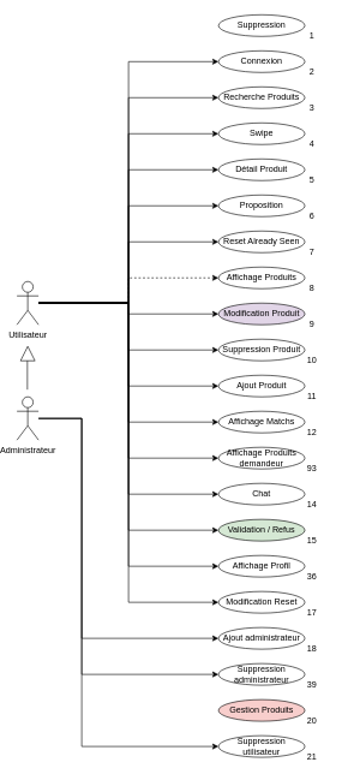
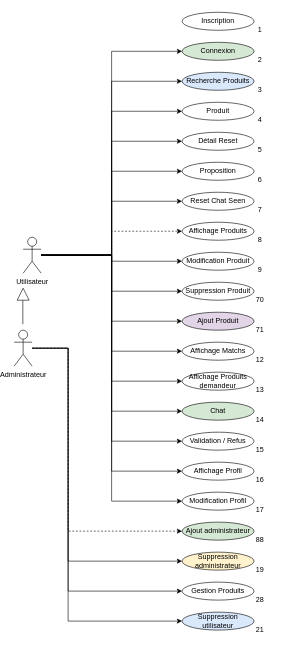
  <mxCell id="0" />
  <mxCell id="1" parent="0" />
  <mxCell id="2" style="edgeStyle=orthogonalEdgeStyle;rounded=0;orthogonalLoop=1;jettySize=auto;html=1;entryX=0;entryY=0.5;entryDx=0;entryDy=0;" edge="1" parent="1" source="18" target="20"><mxGeometry relative="1" as="geometry" /></mxCell>
  <mxCell id="3" style="edgeStyle=orthogonalEdgeStyle;rounded=0;orthogonalLoop=1;jettySize=auto;html=1;entryX=0;entryY=0.5;entryDx=0;entryDy=0;" edge="1" parent="1" source="18" target="21"><mxGeometry relative="1" as="geometry" /></mxCell>
  <mxCell id="4" style="edgeStyle=orthogonalEdgeStyle;rounded=0;orthogonalLoop=1;jettySize=auto;html=1;entryX=0;entryY=0.5;entryDx=0;entryDy=0;" edge="1" parent="1" source="18" target="28"><mxGeometry relative="1" as="geometry" /></mxCell>
  <mxCell id="5" style="edgeStyle=orthogonalEdgeStyle;rounded=0;orthogonalLoop=1;jettySize=auto;html=1;entryX=0;entryY=0.5;entryDx=0;entryDy=0;" edge="1" parent="1" source="18" target="29"><mxGeometry relative="1" as="geometry" /></mxCell>
  <mxCell id="6" style="edgeStyle=orthogonalEdgeStyle;rounded=0;orthogonalLoop=1;jettySize=auto;html=1;entryX=0;entryY=0.5;entryDx=0;entryDy=0;" edge="1" parent="1" source="18" target="30"><mxGeometry relative="1" as="geometry" /></mxCell>
  <mxCell id="7" style="edgeStyle=orthogonalEdgeStyle;rounded=0;orthogonalLoop=1;jettySize=auto;html=1;entryX=0;entryY=0.5;entryDx=0;entryDy=0;" edge="1" parent="1" source="18" target="31"><mxGeometry relative="1" as="geometry" /></mxCell>
  <mxCell id="8" style="edgeStyle=orthogonalEdgeStyle;rounded=0;orthogonalLoop=1;jettySize=auto;html=1;entryX=0;entryY=0.5;entryDx=0;entryDy=0;dashed=1;" edge="1" parent="1" source="18" target="25"><mxGeometry relative="1" as="geometry" /></mxCell>
  <mxCell id="9" style="edgeStyle=orthogonalEdgeStyle;rounded=0;orthogonalLoop=1;jettySize=auto;html=1;entryX=0;entryY=0.5;entryDx=0;entryDy=0;" edge="1" parent="1" source="18" target="23"><mxGeometry relative="1" as="geometry" /></mxCell>
  <mxCell id="10" style="edgeStyle=orthogonalEdgeStyle;rounded=0;orthogonalLoop=1;jettySize=auto;html=1;entryX=0;entryY=0.5;entryDx=0;entryDy=0;" edge="1" parent="1" source="18" target="24"><mxGeometry relative="1" as="geometry" /></mxCell>
  <mxCell id="11" style="edgeStyle=orthogonalEdgeStyle;rounded=0;orthogonalLoop=1;jettySize=auto;html=1;entryX=0;entryY=0.5;entryDx=0;entryDy=0;" edge="1" parent="1" source="18" target="22"><mxGeometry relative="1" as="geometry" /></mxCell>
  <mxCell id="12" style="edgeStyle=orthogonalEdgeStyle;rounded=0;orthogonalLoop=1;jettySize=auto;html=1;entryX=0;entryY=0.5;entryDx=0;entryDy=0;" edge="1" parent="1" source="18" target="32"><mxGeometry relative="1" as="geometry" /></mxCell>
  <mxCell id="13" style="edgeStyle=orthogonalEdgeStyle;rounded=0;orthogonalLoop=1;jettySize=auto;html=1;entryX=0;entryY=0.5;entryDx=0;entryDy=0;" edge="1" parent="1" source="18" target="33"><mxGeometry relative="1" as="geometry" /></mxCell>
  <mxCell id="14" style="edgeStyle=orthogonalEdgeStyle;rounded=0;orthogonalLoop=1;jettySize=auto;html=1;entryX=0;entryY=0.5;entryDx=0;entryDy=0;" edge="1" parent="1" source="18" target="34"><mxGeometry relative="1" as="geometry" /></mxCell>
  <mxCell id="15" style="edgeStyle=orthogonalEdgeStyle;rounded=0;orthogonalLoop=1;jettySize=auto;html=1;entryX=0;entryY=0.5;entryDx=0;entryDy=0;" edge="1" parent="1" source="18" target="35"><mxGeometry relative="1" as="geometry" /></mxCell>
  <mxCell id="16" style="edgeStyle=orthogonalEdgeStyle;rounded=0;orthogonalLoop=1;jettySize=auto;html=1;entryX=0;entryY=0.5;entryDx=0;entryDy=0;" edge="1" parent="1" source="18" target="26"><mxGeometry relative="1" as="geometry" /></mxCell>
  <mxCell id="17" style="edgeStyle=orthogonalEdgeStyle;rounded=0;orthogonalLoop=1;jettySize=auto;html=1;entryX=0;entryY=0.5;entryDx=0;entryDy=0;" edge="1" parent="1" source="18" target="27"><mxGeometry relative="1" as="geometry" /></mxCell>
- <mxCell id="18" value="Utilisateur" style="shape=umlActor;verticalLabelPosition=bottom;verticalAlign=top;html=1;outlineConnect=0;" parent="1" vertex="1"><mxGeometry x="20" y="390" width="30" height="60" as="geometry" /></mxCell>
- <mxCell id="19" value="Suppression" style="ellipse;whiteSpace=wrap;html=1;" vertex="1" parent="1"><mxGeometry x="300" y="20" width="120" height="30" as="geometry" /></mxCell>
- <mxCell id="20" value="Connexion" style="ellipse;whiteSpace=wrap;html=1;" vertex="1" parent="1"><mxGeometry x="300" y="70" width="120" height="30" as="geometry" /></mxCell>
- <mxCell id="21" value="Recherche Produits" style="ellipse;whiteSpace=wrap;html=1;" vertex="1" parent="1"><mxGeometry x="300" y="120" width="120" height="30" as="geometry" /></mxCell>
- <mxCell id="22" value="Ajout Produit" style="ellipse;whiteSpace=wrap;html=1;" vertex="1" parent="1"><mxGeometry x="300" y="520" width="120" height="30" as="geometry" /></mxCell>
- <mxCell id="23" value="Modification Produit" style="ellipse;whiteSpace=wrap;html=1;fillColor=#e1d5e7;" vertex="1" parent="1"><mxGeometry x="300" y="420" width="120" height="30" as="geometry" /></mxCell>
+ <mxCell id="18" value="Utilisateur" style="shape=umlActor;verticalLabelPosition=bottom;verticalAlign=top;html=1;outlineConnect=0;" parent="1" vertex="1"><mxGeometry x="35" y="395" width="30" height="60" as="geometry" /></mxCell>
+ <mxCell id="19" value="Inscription" style="ellipse;whiteSpace=wrap;html=1;" vertex="1" parent="1"><mxGeometry x="300" y="20" width="120" height="30" as="geometry" /></mxCell>
+ <mxCell id="20" value="Connexion" style="ellipse;whiteSpace=wrap;html=1;fillColor=#d5e8d4;" vertex="1" parent="1"><mxGeometry x="300" y="70" width="120" height="30" as="geometry" /></mxCell>
+ <mxCell id="21" value="Recherche Produits" style="ellipse;whiteSpace=wrap;html=1;fillColor=#dae8fc;" vertex="1" parent="1"><mxGeometry x="300" y="120" width="120" height="30" as="geometry" /></mxCell>
+ <mxCell id="22" value="Ajout Produit" style="ellipse;whiteSpace=wrap;html=1;fillColor=#e1d5e7;" vertex="1" parent="1"><mxGeometry x="300" y="520" width="120" height="30" as="geometry" /></mxCell>
+ <mxCell id="23" value="Modification Produit" style="ellipse;whiteSpace=wrap;html=1;" vertex="1" parent="1"><mxGeometry x="300" y="420" width="120" height="30" as="geometry" /></mxCell>
  <mxCell id="24" value="Suppression Produit" style="ellipse;whiteSpace=wrap;html=1;" vertex="1" parent="1"><mxGeometry x="300" y="470" width="120" height="30" as="geometry" /></mxCell>
  <mxCell id="25" value="Affichage Produits" style="ellipse;whiteSpace=wrap;html=1;" vertex="1" parent="1"><mxGeometry x="300" y="370" width="120" height="30" as="geometry" /></mxCell>
  <mxCell id="26" value="Affichage Profil" style="ellipse;whiteSpace=wrap;html=1;" vertex="1" parent="1"><mxGeometry x="300" y="770" width="120" height="30" as="geometry" /></mxCell>
- <mxCell id="27" value="Modification Reset" style="ellipse;whiteSpace=wrap;html=1;" vertex="1" parent="1"><mxGeometry x="300" y="820" width="120" height="30" as="geometry" /></mxCell>
- <mxCell id="28" value="Swipe" style="ellipse;whiteSpace=wrap;html=1;" vertex="1" parent="1"><mxGeometry x="300" y="170" width="120" height="30" as="geometry" /></mxCell>
- <mxCell id="29" value="Détail Produit" style="ellipse;whiteSpace=wrap;html=1;" vertex="1" parent="1"><mxGeometry x="300" y="220" width="120" height="30" as="geometry" /></mxCell>
+ <mxCell id="27" value="Modification Profil" style="ellipse;whiteSpace=wrap;html=1;" vertex="1" parent="1"><mxGeometry x="300" y="820" width="120" height="30" as="geometry" /></mxCell>
+ <mxCell id="28" value="Produit" style="ellipse;whiteSpace=wrap;html=1;" vertex="1" parent="1"><mxGeometry x="300" y="170" width="120" height="30" as="geometry" /></mxCell>
+ <mxCell id="29" value="Détail Reset" style="ellipse;whiteSpace=wrap;html=1;" vertex="1" parent="1"><mxGeometry x="300" y="220" width="120" height="30" as="geometry" /></mxCell>
  <mxCell id="30" value="Proposition" style="ellipse;whiteSpace=wrap;html=1;" vertex="1" parent="1"><mxGeometry x="300" y="270" width="120" height="30" as="geometry" /></mxCell>
- <mxCell id="31" value="Reset Already Seen" style="ellipse;whiteSpace=wrap;html=1;" vertex="1" parent="1"><mxGeometry x="300" y="320" width="120" height="30" as="geometry" /></mxCell>
+ <mxCell id="31" value="Reset Chat Seen" style="ellipse;whiteSpace=wrap;html=1;" vertex="1" parent="1"><mxGeometry x="300" y="320" width="120" height="30" as="geometry" /></mxCell>
  <mxCell id="32" value="Affichage Matchs" style="ellipse;whiteSpace=wrap;html=1;" vertex="1" parent="1"><mxGeometry x="300" y="570" width="120" height="30" as="geometry" /></mxCell>
  <mxCell id="33" value="Affichage Produits demandeur" style="ellipse;whiteSpace=wrap;html=1;" vertex="1" parent="1"><mxGeometry x="300" y="620" width="120" height="30" as="geometry" /></mxCell>
- <mxCell id="34" value="Chat" style="ellipse;whiteSpace=wrap;html=1;" vertex="1" parent="1"><mxGeometry x="300" y="670" width="120" height="30" as="geometry" /></mxCell>
- <mxCell id="35" value="Validation / Refus" style="ellipse;whiteSpace=wrap;html=1;fillColor=#d5e8d4;" vertex="1" parent="1"><mxGeometry x="300" y="720" width="120" height="30" as="geometry" /></mxCell>
- <mxCell id="36" value="Ajout administrateur" style="ellipse;whiteSpace=wrap;html=1;" vertex="1" parent="1"><mxGeometry x="300" y="870" width="120" height="30" as="geometry" /></mxCell>
- <mxCell id="37" value="Suppression administrateur" style="ellipse;whiteSpace=wrap;html=1;" vertex="1" parent="1"><mxGeometry x="300" y="920" width="120" height="30" as="geometry" /></mxCell>
- <mxCell id="38" value="Gestion Produits" style="ellipse;whiteSpace=wrap;html=1;fillColor=#f8cecc;" vertex="1" parent="1"><mxGeometry x="300" y="970" width="120" height="30" as="geometry" /></mxCell>
- <mxCell id="39" value="Suppression utilisateur" style="ellipse;whiteSpace=wrap;html=1;" vertex="1" parent="1"><mxGeometry x="300" y="1020" width="120" height="30" as="geometry" /></mxCell>
+ <mxCell id="34" value="Chat" style="ellipse;whiteSpace=wrap;html=1;fillColor=#d5e8d4;" vertex="1" parent="1"><mxGeometry x="300" y="670" width="120" height="30" as="geometry" /></mxCell>
+ <mxCell id="35" value="Validation / Refus" style="ellipse;whiteSpace=wrap;html=1;" vertex="1" parent="1"><mxGeometry x="300" y="720" width="120" height="30" as="geometry" /></mxCell>
+ <mxCell id="36" value="Ajout administrateur" style="ellipse;whiteSpace=wrap;html=1;fillColor=#d5e8d4;" vertex="1" parent="1"><mxGeometry x="300" y="870" width="120" height="30" as="geometry" /></mxCell>
+ <mxCell id="37" value="Suppression administrateur" style="ellipse;whiteSpace=wrap;html=1;fillColor=#fff2cc;" vertex="1" parent="1"><mxGeometry x="300" y="920" width="120" height="30" as="geometry" /></mxCell>
+ <mxCell id="38" value="Gestion Produits" style="ellipse;whiteSpace=wrap;html=1;" vertex="1" parent="1"><mxGeometry x="300" y="970" width="120" height="30" as="geometry" /></mxCell>
+ <mxCell id="39" value="Suppression utilisateur" style="ellipse;whiteSpace=wrap;html=1;fillColor=#dae8fc;" vertex="1" parent="1"><mxGeometry x="300" y="1020" width="120" height="30" as="geometry" /></mxCell>
  <mxCell id="40" style="edgeStyle=orthogonalEdgeStyle;rounded=0;orthogonalLoop=1;jettySize=auto;html=1;" edge="1" parent="1"><mxGeometry relative="1" as="geometry"><mxPoint x="34.5" y="540" as="sourcePoint" /><mxPoint x="34.5" y="490" as="targetPoint" /></mxGeometry></mxCell>
- <mxCell id="41" style="edgeStyle=orthogonalEdgeStyle;rounded=0;orthogonalLoop=1;jettySize=auto;html=1;entryX=0;entryY=0.5;entryDx=0;entryDy=0;" edge="1" parent="1" source="45" target="36"><mxGeometry relative="1" as="geometry"><Array as="points"><mxPoint x="110" y="580" /><mxPoint x="110" y="885" /></Array></mxGeometry></mxCell>
+ <mxCell id="41" style="edgeStyle=orthogonalEdgeStyle;rounded=0;orthogonalLoop=1;jettySize=auto;html=1;entryX=0;entryY=0.5;entryDx=0;entryDy=0;dashed=1;" edge="1" parent="1" source="45" target="36"><mxGeometry relative="1" as="geometry"><Array as="points"><mxPoint x="110" y="580" /><mxPoint x="110" y="885" /></Array></mxGeometry></mxCell>
  <mxCell id="42" style="edgeStyle=orthogonalEdgeStyle;rounded=0;orthogonalLoop=1;jettySize=auto;html=1;entryX=0;entryY=0.5;entryDx=0;entryDy=0;" edge="1" parent="1" source="45" target="37"><mxGeometry relative="1" as="geometry"><Array as="points"><mxPoint x="110" y="580" /><mxPoint x="110" y="935" /></Array></mxGeometry></mxCell>
+ <mxCell id="43" style="edgeStyle=orthogonalEdgeStyle;rounded=0;orthogonalLoop=1;jettySize=auto;html=1;entryX=0;entryY=0.5;entryDx=0;entryDy=0;" edge="1" parent="1" source="45" target="38"><mxGeometry relative="1" as="geometry"><Array as="points"><mxPoint x="110" y="580" /><mxPoint x="110" y="985" /></Array></mxGeometry></mxCell>
  <mxCell id="44" style="edgeStyle=orthogonalEdgeStyle;rounded=0;orthogonalLoop=1;jettySize=auto;html=1;entryX=0;entryY=0.5;entryDx=0;entryDy=0;" edge="1" parent="1" source="45" target="39"><mxGeometry relative="1" as="geometry"><Array as="points"><mxPoint x="110" y="580" /><mxPoint x="110" y="1035" /></Array></mxGeometry></mxCell>
  <mxCell id="45" value="Administrateur" style="shape=umlActor;verticalLabelPosition=bottom;verticalAlign=top;html=1;outlineConnect=0;" vertex="1" parent="1"><mxGeometry x="20" y="550" width="30" height="60" as="geometry" /></mxCell>
  <mxCell id="46" value="" style="triangle;whiteSpace=wrap;html=1;rotation=-90;" vertex="1" parent="1"><mxGeometry x="25" y="480" width="20" height="20" as="geometry" /></mxCell>
  <mxCell id="47" value="1" style="text;html=1;strokeColor=none;fillColor=none;align=center;verticalAlign=middle;whiteSpace=wrap;rounded=0;" vertex="1" parent="1"><mxGeometry x="410" y="40" width="40" height="20" as="geometry" /></mxCell>
  <mxCell id="48" value="2" style="text;html=1;strokeColor=none;fillColor=none;align=center;verticalAlign=middle;whiteSpace=wrap;rounded=0;" vertex="1" parent="1"><mxGeometry x="410" y="90" width="40" height="20" as="geometry" /></mxCell>
  <mxCell id="49" value="3" style="text;html=1;strokeColor=none;fillColor=none;align=center;verticalAlign=middle;whiteSpace=wrap;rounded=0;" vertex="1" parent="1"><mxGeometry x="410" y="140" width="40" height="20" as="geometry" /></mxCell>
  <mxCell id="50" value="4" style="text;html=1;strokeColor=none;fillColor=none;align=center;verticalAlign=middle;whiteSpace=wrap;rounded=0;" vertex="1" parent="1"><mxGeometry x="410" y="190" width="40" height="20" as="geometry" /></mxCell>
  <mxCell id="51" value="5" style="text;html=1;strokeColor=none;fillColor=none;align=center;verticalAlign=middle;whiteSpace=wrap;rounded=0;" vertex="1" parent="1"><mxGeometry x="410" y="240" width="40" height="20" as="geometry" /></mxCell>
  <mxCell id="52" value="6" style="text;html=1;strokeColor=none;fillColor=none;align=center;verticalAlign=middle;whiteSpace=wrap;rounded=0;" vertex="1" parent="1"><mxGeometry x="410" y="290" width="40" height="20" as="geometry" /></mxCell>
  <mxCell id="53" value="7" style="text;html=1;strokeColor=none;fillColor=none;align=center;verticalAlign=middle;whiteSpace=wrap;rounded=0;" vertex="1" parent="1"><mxGeometry x="410" y="340" width="40" height="20" as="geometry" /></mxCell>
  <mxCell id="54" value="8" style="text;html=1;strokeColor=none;fillColor=none;align=center;verticalAlign=middle;whiteSpace=wrap;rounded=0;" vertex="1" parent="1"><mxGeometry x="410" y="390" width="40" height="20" as="geometry" /></mxCell>
  <mxCell id="55" value="9" style="text;html=1;strokeColor=none;fillColor=none;align=center;verticalAlign=middle;whiteSpace=wrap;rounded=0;" vertex="1" parent="1"><mxGeometry x="410" y="440" width="40" height="20" as="geometry" /></mxCell>
- <mxCell id="56" value="10" style="text;html=1;strokeColor=none;fillColor=none;align=center;verticalAlign=middle;whiteSpace=wrap;rounded=0;" vertex="1" parent="1"><mxGeometry x="410" y="490" width="40" height="20" as="geometry" /></mxCell>
- <mxCell id="57" value="11" style="text;html=1;strokeColor=none;fillColor=none;align=center;verticalAlign=middle;whiteSpace=wrap;rounded=0;" vertex="1" parent="1"><mxGeometry x="410" y="540" width="40" height="20" as="geometry" /></mxCell>
+ <mxCell id="56" value="70" style="text;html=1;strokeColor=none;fillColor=none;align=center;verticalAlign=middle;whiteSpace=wrap;rounded=0;" vertex="1" parent="1"><mxGeometry x="410" y="490" width="40" height="20" as="geometry" /></mxCell>
+ <mxCell id="57" value="71" style="text;html=1;strokeColor=none;fillColor=none;align=center;verticalAlign=middle;whiteSpace=wrap;rounded=0;" vertex="1" parent="1"><mxGeometry x="410" y="540" width="40" height="20" as="geometry" /></mxCell>
  <mxCell id="58" value="12" style="text;html=1;strokeColor=none;fillColor=none;align=center;verticalAlign=middle;whiteSpace=wrap;rounded=0;" vertex="1" parent="1"><mxGeometry x="410" y="590" width="40" height="20" as="geometry" /></mxCell>
- <mxCell id="59" value="93" style="text;html=1;strokeColor=none;fillColor=none;align=center;verticalAlign=middle;whiteSpace=wrap;rounded=0;" vertex="1" parent="1"><mxGeometry x="410" y="640" width="40" height="20" as="geometry" /></mxCell>
+ <mxCell id="59" value="13" style="text;html=1;strokeColor=none;fillColor=none;align=center;verticalAlign=middle;whiteSpace=wrap;rounded=0;" vertex="1" parent="1"><mxGeometry x="410" y="640" width="40" height="20" as="geometry" /></mxCell>
  <mxCell id="60" value="14" style="text;html=1;strokeColor=none;fillColor=none;align=center;verticalAlign=middle;whiteSpace=wrap;rounded=0;" vertex="1" parent="1"><mxGeometry x="410" y="690" width="40" height="20" as="geometry" /></mxCell>
  <mxCell id="61" value="15" style="text;html=1;strokeColor=none;fillColor=none;align=center;verticalAlign=middle;whiteSpace=wrap;rounded=0;" vertex="1" parent="1"><mxGeometry x="410" y="740" width="40" height="20" as="geometry" /></mxCell>
- <mxCell id="62" value="36" style="text;html=1;strokeColor=none;fillColor=none;align=center;verticalAlign=middle;whiteSpace=wrap;rounded=0;" vertex="1" parent="1"><mxGeometry x="410" y="790" width="40" height="20" as="geometry" /></mxCell>
+ <mxCell id="62" value="16" style="text;html=1;strokeColor=none;fillColor=none;align=center;verticalAlign=middle;whiteSpace=wrap;rounded=0;" vertex="1" parent="1"><mxGeometry x="410" y="790" width="40" height="20" as="geometry" /></mxCell>
  <mxCell id="63" value="17" style="text;html=1;strokeColor=none;fillColor=none;align=center;verticalAlign=middle;whiteSpace=wrap;rounded=0;" vertex="1" parent="1"><mxGeometry x="410" y="840" width="40" height="20" as="geometry" /></mxCell>
- <mxCell id="64" value="18" style="text;html=1;strokeColor=none;fillColor=none;align=center;verticalAlign=middle;whiteSpace=wrap;rounded=0;" vertex="1" parent="1"><mxGeometry x="410" y="890" width="40" height="20" as="geometry" /></mxCell>
- <mxCell id="65" value="39" style="text;html=1;strokeColor=none;fillColor=none;align=center;verticalAlign=middle;whiteSpace=wrap;rounded=0;" vertex="1" parent="1"><mxGeometry x="410" y="940" width="40" height="20" as="geometry" /></mxCell>
- <mxCell id="66" value="20" style="text;html=1;strokeColor=none;fillColor=none;align=center;verticalAlign=middle;whiteSpace=wrap;rounded=0;" vertex="1" parent="1"><mxGeometry x="410" y="990" width="40" height="20" as="geometry" /></mxCell>
+ <mxCell id="64" value="88" style="text;html=1;strokeColor=none;fillColor=none;align=center;verticalAlign=middle;whiteSpace=wrap;rounded=0;" vertex="1" parent="1"><mxGeometry x="410" y="890" width="40" height="20" as="geometry" /></mxCell>
+ <mxCell id="65" value="19" style="text;html=1;strokeColor=none;fillColor=none;align=center;verticalAlign=middle;whiteSpace=wrap;rounded=0;" vertex="1" parent="1"><mxGeometry x="410" y="940" width="40" height="20" as="geometry" /></mxCell>
+ <mxCell id="66" value="28" style="text;html=1;strokeColor=none;fillColor=none;align=center;verticalAlign=middle;whiteSpace=wrap;rounded=0;" vertex="1" parent="1"><mxGeometry x="410" y="990" width="40" height="20" as="geometry" /></mxCell>
  <mxCell id="67" value="21" style="text;html=1;strokeColor=none;fillColor=none;align=center;verticalAlign=middle;whiteSpace=wrap;rounded=0;" vertex="1" parent="1"><mxGeometry x="410" y="1040" width="40" height="20" as="geometry" /></mxCell>
